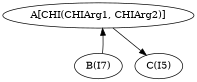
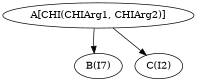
  digraph {
    n1 [label="A[CHI(CHIArg1, CHIArg2)]"]
    n2 [label="B(I7)"]
-   n3 [label="C(I5)"]
-   n2 -> n1
+   n3 [label="C(I2)"]
+   n1 -> n2
    n1 -> n3
  }
